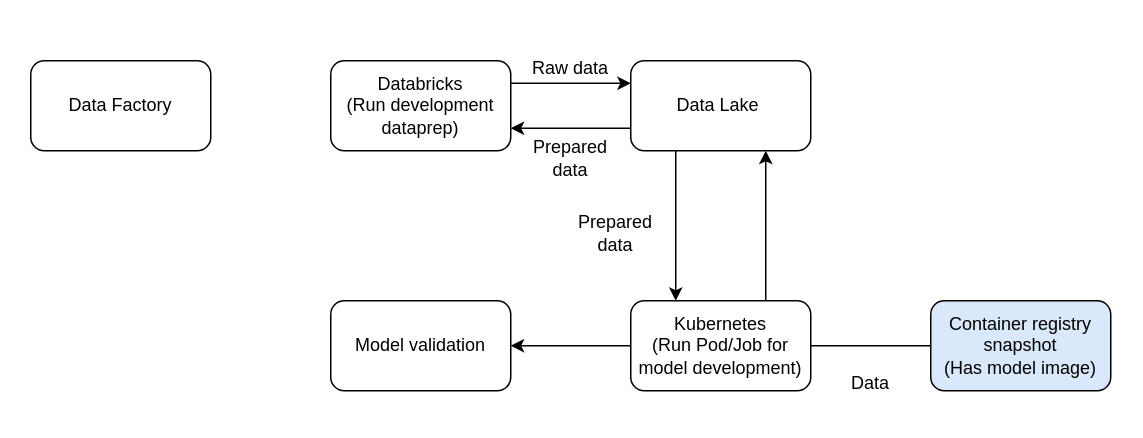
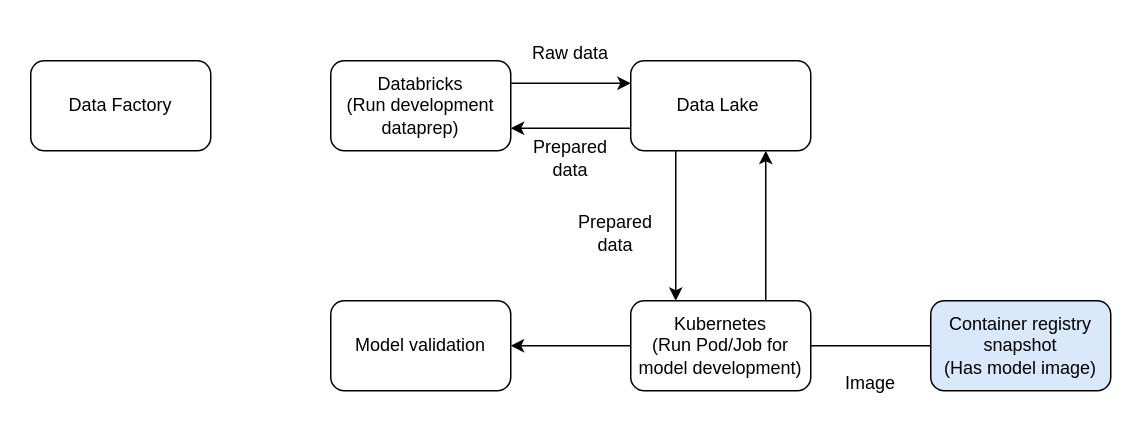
  <mxCell id="0" />
  <mxCell id="1" parent="0" />
  <mxCell id="2" style="edgeStyle=orthogonalEdgeStyle;rounded=0;orthogonalLoop=1;jettySize=auto;html=1;exitX=1;exitY=0.25;exitDx=0;exitDy=0;entryX=0;entryY=0.25;entryDx=0;entryDy=0;" parent="1" source="3" target="6" edge="1"><mxGeometry relative="1" as="geometry" /></mxCell>
  <mxCell id="3" value="Databricks&lt;br&gt;(Run development dataprep)" style="rounded=1;whiteSpace=wrap;html=1;" parent="1" vertex="1"><mxGeometry x="220" y="40" width="120" height="60" as="geometry" /></mxCell>
  <mxCell id="4" style="edgeStyle=orthogonalEdgeStyle;rounded=0;orthogonalLoop=1;jettySize=auto;html=1;exitX=0.25;exitY=1;exitDx=0;exitDy=0;entryX=0.25;entryY=0;entryDx=0;entryDy=0;" parent="1" source="6" target="10" edge="1"><mxGeometry relative="1" as="geometry" /></mxCell>
  <mxCell id="5" style="edgeStyle=orthogonalEdgeStyle;rounded=0;orthogonalLoop=1;jettySize=auto;html=1;exitX=0;exitY=0.75;exitDx=0;exitDy=0;entryX=1;entryY=0.75;entryDx=0;entryDy=0;" parent="1" source="6" target="3" edge="1"><mxGeometry relative="1" as="geometry" /></mxCell>
  <mxCell id="6" value="Data Lake&amp;nbsp;" style="rounded=1;whiteSpace=wrap;html=1;" parent="1" vertex="1"><mxGeometry x="420" y="40" width="120" height="60" as="geometry" /></mxCell>
  <mxCell id="7" style="edgeStyle=orthogonalEdgeStyle;rounded=0;orthogonalLoop=1;jettySize=auto;html=1;exitX=0.75;exitY=0;exitDx=0;exitDy=0;entryX=0.75;entryY=1;entryDx=0;entryDy=0;" parent="1" source="10" target="6" edge="1"><mxGeometry relative="1" as="geometry" /></mxCell>
  <mxCell id="8" style="edgeStyle=orthogonalEdgeStyle;rounded=0;orthogonalLoop=1;jettySize=auto;html=1;exitX=1;exitY=0.5;exitDx=0;exitDy=0;entryX=0;entryY=0.5;entryDx=0;entryDy=0;endArrow=none;" edge="1" parent="1" source="10" target="11"><mxGeometry relative="1" as="geometry" /></mxCell>
  <mxCell id="9" style="edgeStyle=orthogonalEdgeStyle;rounded=0;orthogonalLoop=1;jettySize=auto;html=1;exitX=0;exitY=0.5;exitDx=0;exitDy=0;entryX=1;entryY=0.5;entryDx=0;entryDy=0;" edge="1" parent="1" source="10" target="17"><mxGeometry relative="1" as="geometry" /></mxCell>
  <mxCell id="10" value="Kubernetes&lt;br&gt;(Run Pod/Job for model development)" style="rounded=1;whiteSpace=wrap;html=1;" parent="1" vertex="1"><mxGeometry x="420" y="200" width="120" height="60" as="geometry" /></mxCell>
  <mxCell id="11" value="Container registry snapshot&lt;br&gt;(Has model image)" style="rounded=1;whiteSpace=wrap;html=1;fillColor=#dae8fc;" parent="1" vertex="1"><mxGeometry x="620" y="200" width="120" height="60" as="geometry" /></mxCell>
- <mxCell id="12" value="Raw data" style="text;html=1;strokeColor=none;fillColor=none;align=center;verticalAlign=middle;whiteSpace=wrap;rounded=0;" parent="1" vertex="1"><mxGeometry x="350" y="30" width="60" height="30" as="geometry" /></mxCell>
+ <mxCell id="12" value="Raw data" style="text;html=1;strokeColor=none;fillColor=none;align=center;verticalAlign=middle;whiteSpace=wrap;rounded=0;" parent="1" vertex="1"><mxGeometry x="350" y="20" width="60" height="30" as="geometry" /></mxCell>
  <mxCell id="13" value="Prepared data" style="text;html=1;strokeColor=none;fillColor=none;align=center;verticalAlign=middle;whiteSpace=wrap;rounded=0;" parent="1" vertex="1"><mxGeometry x="350" y="90" width="60" height="30" as="geometry" /></mxCell>
  <mxCell id="14" value="Prepared data" style="text;html=1;strokeColor=none;fillColor=none;align=center;verticalAlign=middle;whiteSpace=wrap;rounded=0;" parent="1" vertex="1"><mxGeometry x="380" y="140" width="60" height="30" as="geometry" /></mxCell>
- <mxCell id="15" value="Data" style="text;html=1;strokeColor=none;fillColor=none;align=center;verticalAlign=middle;whiteSpace=wrap;rounded=0;" parent="1" vertex="1"><mxGeometry x="550" y="240" width="60" height="30" as="geometry" /></mxCell>
+ <mxCell id="15" value="Image" style="text;html=1;strokeColor=none;fillColor=none;align=center;verticalAlign=middle;whiteSpace=wrap;rounded=0;" parent="1" vertex="1"><mxGeometry x="550" y="240" width="60" height="30" as="geometry" /></mxCell>
  <mxCell id="16" value="Data Factory" style="rounded=1;whiteSpace=wrap;html=1;" parent="1" vertex="1"><mxGeometry x="20" y="40" width="120" height="60" as="geometry" /></mxCell>
  <mxCell id="17" value="Model validation" style="rounded=1;whiteSpace=wrap;html=1;" vertex="1" parent="1"><mxGeometry x="220" y="200" width="120" height="60" as="geometry" /></mxCell>
